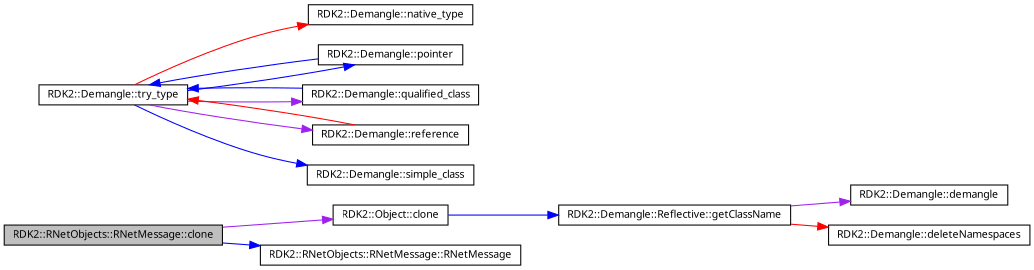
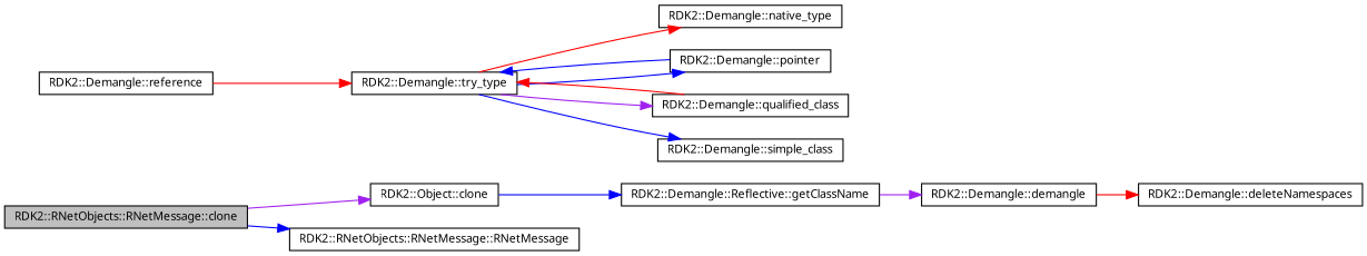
  digraph {
    rankdir=LR
    node [color=black fillcolor=white fontname="FreeSans.ttf" fontsize=10 shape=record style=filled]
    edge [color=blue fontname="FreeSans.ttf" fontsize=10 labelfontname="FreeSans.ttf" labelfontsize=10 style=solid]
    n1 [fillcolor=grey75 fontcolor=black height=0.2 label="RDK2::RNetObjects::RNetMessage::clone" width=0.4]
    n2 [height=0.2 label="RDK2::Object::clone" width=0.4]
    n3 [height=0.2 label="RDK2::RNetObjects::RNetMessage::RNetMessage" width=0.4]
    n4 [height=0.2 label="RDK2::Demangle::Reflective::getClassName" width=0.4]
    n5 [height=0.2 label="RDK2::Demangle::demangle" width=0.4]
    n6 [height=0.2 label="RDK2::Demangle::deleteNamespaces" width=0.4]
    n7 [height=0.2 label="RDK2::Demangle::try_type" width=0.4]
    n8 [height=0.2 label="RDK2::Demangle::native_type" width=0.4]
    n9 [height=0.2 label="RDK2::Demangle::pointer" width=0.4]
    n10 [height=0.2 label="RDK2::Demangle::qualified_class" width=0.4]
    n11 [height=0.2 label="RDK2::Demangle::reference" width=0.4]
    n12 [height=0.2 label="RDK2::Demangle::simple_class" width=0.4]
    n1 -> n2 [color=purple]
    n1 -> n3
    n2 -> n4
    n4 -> n5 [color=purple]
-   n4 -> n6 [color=red]
+   n5 -> n6 [color=red]
    n7 -> n8 [color=red]
    n7 -> n9
    n7 -> n10 [color=purple]
-   n7 -> n11 [color=purple]
    n7 -> n12
    n9 -> n7
-   n10 -> n7
+   n10 -> n7 [color=red]
    n11 -> n7 [color=red]
  }
